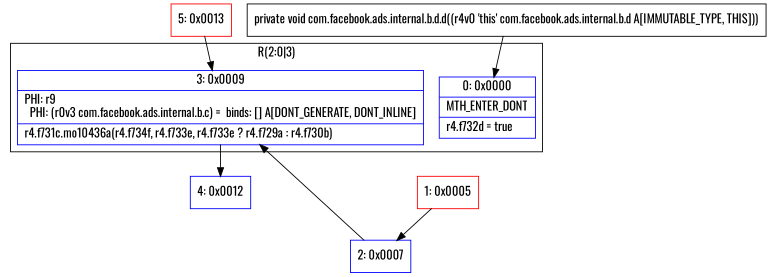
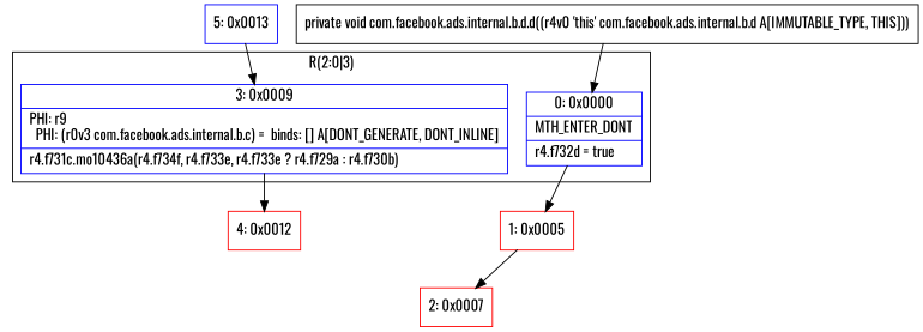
  digraph {
    fontname=Oswald
    node [color=red fontname=Oswald shape=record]
    edge [fontname=Oswald]
    n1 [color=blue label="{0\:\ 0x0000|MTH_ENTER_DONT\l|r4.f732d = true\l}"]
    n2 [color=blue label="{3\:\ 0x0009|PHI: r9 \l  PHI: (r0v3 com.facebook.ads.internal.b.c) =  binds: [] A[DONT_GENERATE, DONT_INLINE]\l|r4.f731c.mo10436a(r4.f734f, r4.f733e, r4.f733e ? r4.f729a : r4.f730b)\l}"]
    n3 [label="{1\:\ 0x0005}"]
-   n4 [color=blue label="{4\:\ 0x0012}"]
-   n5 [color=blue label="{2\:\ 0x0007}"]
-   n6 [label="{5\:\ 0x0013}"]
+   n4 [label="{4\:\ 0x0012}"]
+   n5 [label="{2\:\ 0x0007}"]
+   n6 [color=blue label="{5\:\ 0x0013}"]
    n7 [label="{private void com.facebook.ads.internal.b.d.d((r4v0 'this' com.facebook.ads.internal.b.d A[IMMUTABLE_TYPE, THIS])) }" color=""]
    subgraph cluster_1 {
      label="R(2:0|3)"
      n1
      n2
    }
+   n1 -> n3
    n2 -> n4
    n3 -> n5
-   n5 -> n2
    n6 -> n2
    n7 -> n1
  }
